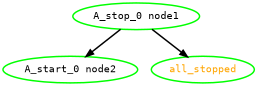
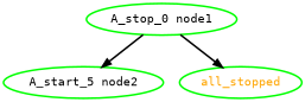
  digraph {
    fontname="DejaVu Sans Mono"
    node [color=green fontcolor=black style=bold fontname="DejaVu Sans Mono"]
    edge [style=bold fontname="DejaVu Sans Mono"]
-   "A_start_0 node2"
+   "A_start_0 node2" [label="A_start_5 node2"]
    "A_stop_0 node1"
    all_stopped [fontcolor=orange]
    "A_stop_0 node1" -> "A_start_0 node2"
    "A_stop_0 node1" -> all_stopped
  }
